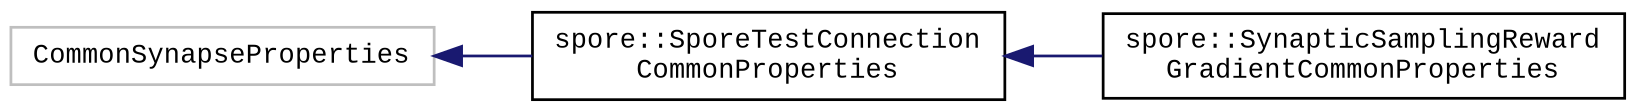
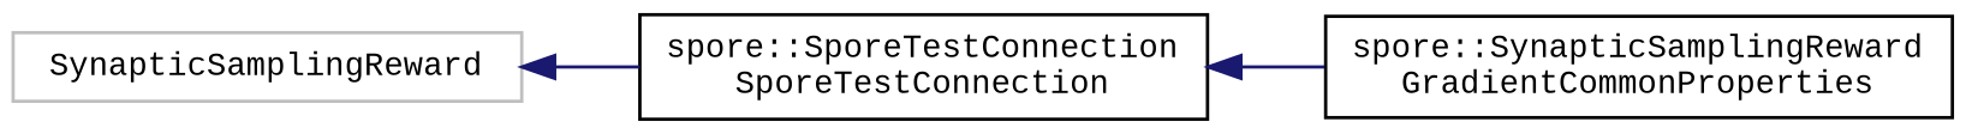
  digraph {
    fontname="Liberation Mono"
    rankdir=LR
    node [color=black fillcolor=white fontname="Liberation Mono" fontsize=10 shape=record style=filled]
    edge [color=midnightblue dir=back fontname="Liberation Mono" fontsize=10 labelfontname=Helvetica labelfontsize=10 style=solid]
-   n1 [color=grey75 height=0.2 label=CommonSynapseProperties width=0.4]
-   n2 [height=0.2 label="spore::SporeTestConnection\lCommonProperties" width=0.4]
+   n1 [color=grey75 height=0.2 label=SynapticSamplingReward width=0.4]
+   n2 [height=0.2 label="spore::SporeTestConnection\lSporeTestConnection" width=0.4]
    n3 [height=0.2 label="spore::SynapticSamplingReward\lGradientCommonProperties" width=0.4]
    n1 -> n2
    n2 -> n3
  }
